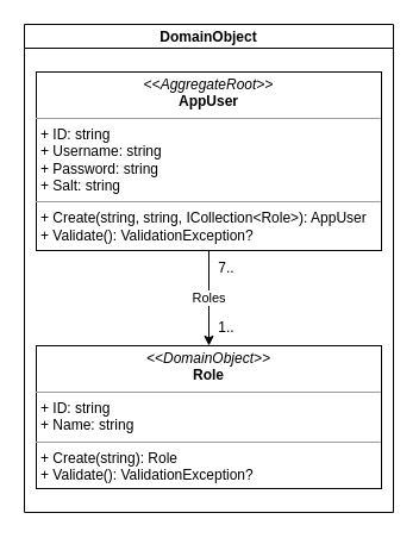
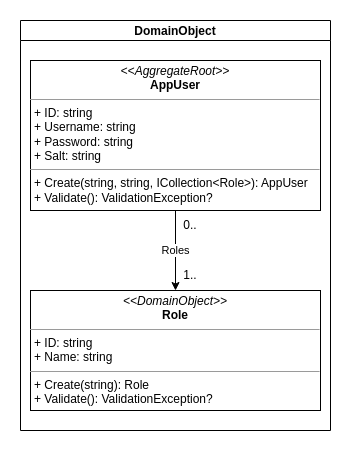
  <mxCell id="0" />
  <mxCell id="1" parent="0" />
  <mxCell id="2" value="DomainObject" style="swimlane;startSize=20;" vertex="1" parent="1"><mxGeometry x="20" y="20" width="310" height="410" as="geometry" /></mxCell>
  <mxCell id="3" value="&lt;p style=&quot;margin:0px;margin-top:4px;text-align:center;&quot;&gt;&lt;i&gt;&amp;lt;&amp;lt;AggregateRoot&amp;gt;&amp;gt;&lt;/i&gt;&lt;br&gt;&lt;b&gt;AppUser&lt;/b&gt;&lt;br&gt;&lt;/p&gt;&lt;hr size=&quot;1&quot;&gt;&lt;p style=&quot;margin:0px;margin-left:4px;&quot;&gt;+ ID: string&lt;br&gt;+ Username: string&lt;br&gt;&lt;/p&gt;&lt;p style=&quot;margin:0px;margin-left:4px;&quot;&gt;+ Password: string&lt;/p&gt;&lt;p style=&quot;margin:0px;margin-left:4px;&quot;&gt;+ Salt: string&lt;/p&gt;&lt;hr size=&quot;1&quot;&gt;&lt;p style=&quot;margin:0px;margin-left:4px;&quot;&gt;+ Create(string, string, ICollection&amp;lt;Role&amp;gt;): AppUser&lt;/p&gt;&lt;p style=&quot;margin:0px;margin-left:4px;&quot;&gt;&lt;span style=&quot;background-color: initial;&quot;&gt;+&amp;nbsp;Validate(): ValidationException?&lt;/span&gt;&lt;br&gt;&lt;/p&gt;" style="verticalAlign=top;align=left;overflow=fill;fontSize=12;fontFamily=Helvetica;html=1;" vertex="1" parent="2"><mxGeometry x="10" y="40" width="290" height="150" as="geometry" /></mxCell>
  <mxCell id="4" value="&lt;p style=&quot;margin:0px;margin-top:4px;text-align:center;&quot;&gt;&lt;i&gt;&amp;lt;&amp;lt;DomainObject&amp;gt;&amp;gt;&lt;/i&gt;&lt;br&gt;&lt;b&gt;Role&lt;/b&gt;&lt;/p&gt;&lt;hr size=&quot;1&quot;&gt;&lt;p style=&quot;margin:0px;margin-left:4px;&quot;&gt;+ ID: string&lt;br&gt;&lt;/p&gt;&lt;p style=&quot;margin:0px;margin-left:4px;&quot;&gt;+ Name: string&lt;/p&gt;&lt;hr size=&quot;1&quot;&gt;&lt;p style=&quot;margin:0px;margin-left:4px;&quot;&gt;+ Create(string): Role&lt;/p&gt;&lt;p style=&quot;margin:0px;margin-left:4px;&quot;&gt;+&amp;nbsp;Validate(): ValidationException?&lt;/p&gt;" style="verticalAlign=top;align=left;overflow=fill;fontSize=12;fontFamily=Helvetica;html=1;" vertex="1" parent="2"><mxGeometry x="10" y="270" width="290" height="120" as="geometry" /></mxCell>
  <mxCell id="5" value="Roles" style="edgeStyle=orthogonalEdgeStyle;rounded=0;orthogonalLoop=1;jettySize=auto;html=1;entryX=0.5;entryY=0;entryDx=0;entryDy=0;" edge="1" parent="2" source="3" target="4"><mxGeometry relative="1" as="geometry" /></mxCell>
- <mxCell id="6" value="7.." style="text;html=1;strokeColor=none;fillColor=none;align=center;verticalAlign=middle;whiteSpace=wrap;rounded=0;" vertex="1" parent="2"><mxGeometry x="140" y="190" width="60" height="30" as="geometry" /></mxCell>
+ <mxCell id="6" value="0.." style="text;html=1;strokeColor=none;fillColor=none;align=center;verticalAlign=middle;whiteSpace=wrap;rounded=0;" vertex="1" parent="2"><mxGeometry x="140" y="190" width="60" height="30" as="geometry" /></mxCell>
  <mxCell id="7" value="1.." style="text;html=1;strokeColor=none;fillColor=none;align=center;verticalAlign=middle;whiteSpace=wrap;rounded=0;" vertex="1" parent="2"><mxGeometry x="140" y="240" width="60" height="30" as="geometry" /></mxCell>
